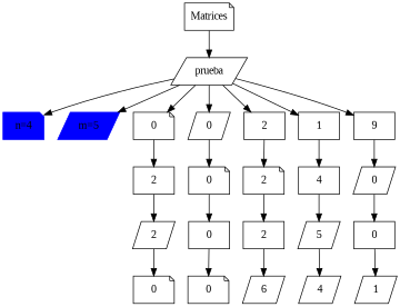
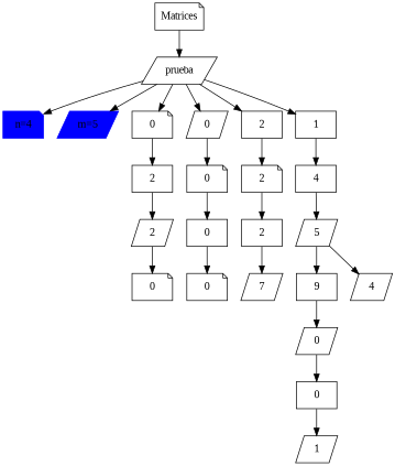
  digraph {
    fontname="Liberation Serif"
    rankdir=TB
    node [fontname="Liberation Serif" shape=parallelogram]
    edge [fontname="Liberation Serif"]
    n1 [label=Matrices shape=note]
    n2 [label=prueba]
    n3 [color=blue label="n=4" shape=note style=filled]
    n4 [color=blue label="m=5" style=filled]
    n5 [label=0 shape=note]
    n6 [label=0]
    n7 [label=2 shape=box]
    n8 [label=1 shape=box]
    n9 [label=9 shape=box]
    n10 [label=2 shape=box]
    n11 [label=0 shape=note]
    n12 [label=2 shape=note]
    n13 [label=4 shape=box]
    n14 [label=0]
    n15 [label=2]
    n16 [label=0 shape=note]
    n17 [label=0 shape=box]
    n18 [label=0 shape=note]
    n19 [label=2 shape=box]
-   n20 [label=6]
+   n20 [label=7]
    n21 [label=5]
    n22 [label=4]
    n23 [label=0 shape=box]
    n24 [label=1]
    n1 -> n2
    n2 -> n3
    n2 -> n4
    n2 -> n5
    n2 -> n6
    n2 -> n7
    n2 -> n8
-   n2 -> n9
+   n21 -> n9
    n5 -> n10
    n6 -> n11
    n7 -> n12
    n8 -> n13
    n9 -> n14
    n10 -> n15
    n11 -> n17
    n12 -> n19
    n13 -> n21
    n14 -> n23
    n15 -> n16
    n17 -> n18
    n19 -> n20
    n21 -> n22
    n23 -> n24
  }
